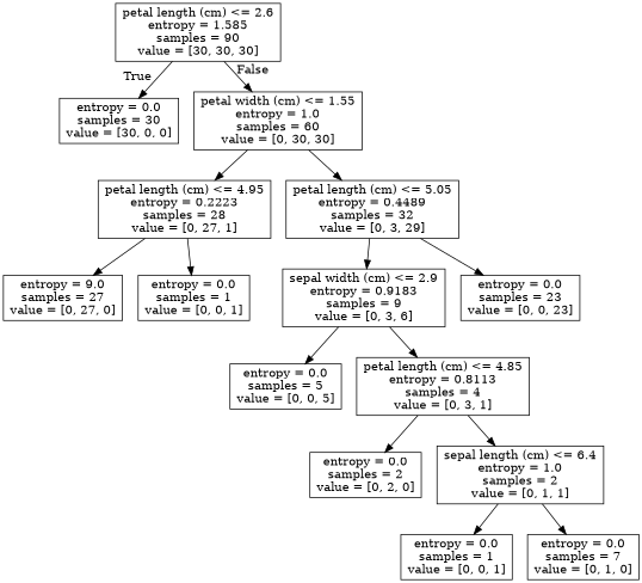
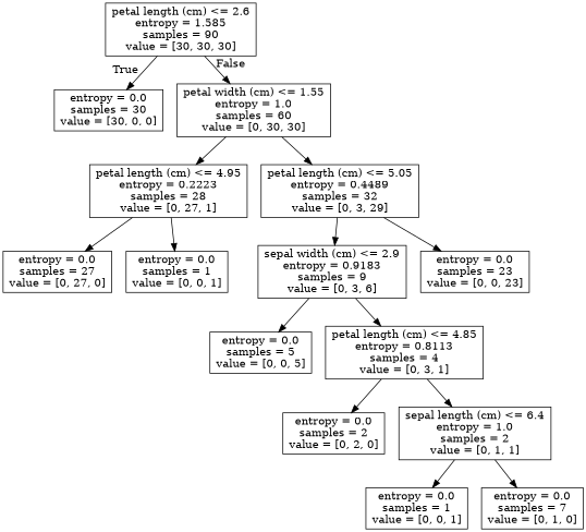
  digraph {
    node [shape=box]
    n1 [label="petal length (cm) <= 2.6\nentropy = 1.585\nsamples = 90\nvalue = [30, 30, 30]"]
    n2 [label="entropy = 0.0\nsamples = 30\nvalue = [30, 0, 0]"]
    n3 [label="petal width (cm) <= 1.55\nentropy = 1.0\nsamples = 60\nvalue = [0, 30, 30]"]
    n4 [label="petal length (cm) <= 4.95\nentropy = 0.2223\nsamples = 28\nvalue = [0, 27, 1]"]
    n5 [label="petal length (cm) <= 5.05\nentropy = 0.4489\nsamples = 32\nvalue = [0, 3, 29]"]
-   n6 [label="entropy = 9.0\nsamples = 27\nvalue = [0, 27, 0]"]
+   n6 [label="entropy = 0.0\nsamples = 27\nvalue = [0, 27, 0]"]
    n7 [label="entropy = 0.0\nsamples = 1\nvalue = [0, 0, 1]"]
    n8 [label="sepal width (cm) <= 2.9\nentropy = 0.9183\nsamples = 9\nvalue = [0, 3, 6]"]
    n9 [label="entropy = 0.0\nsamples = 23\nvalue = [0, 0, 23]"]
    n10 [label="entropy = 0.0\nsamples = 5\nvalue = [0, 0, 5]"]
    n11 [label="petal length (cm) <= 4.85\nentropy = 0.8113\nsamples = 4\nvalue = [0, 3, 1]"]
    n12 [label="entropy = 0.0\nsamples = 2\nvalue = [0, 2, 0]"]
    n13 [label="sepal length (cm) <= 6.4\nentropy = 1.0\nsamples = 2\nvalue = [0, 1, 1]"]
    n14 [label="entropy = 0.0\nsamples = 1\nvalue = [0, 0, 1]"]
    n15 [label="entropy = 0.0\nsamples = 7\nvalue = [0, 1, 0]"]
    n1 -> n2 [headlabel=True labelangle=45 labeldistance=2.5]
    n1 -> n3 [headlabel=False labelangle=-45 labeldistance=2.5]
    n3 -> n4
    n3 -> n5
    n4 -> n6
    n4 -> n7
    n5 -> n8
    n5 -> n9
    n8 -> n10
    n8 -> n11
    n11 -> n12
    n11 -> n13
    n13 -> n14
    n13 -> n15
  }
